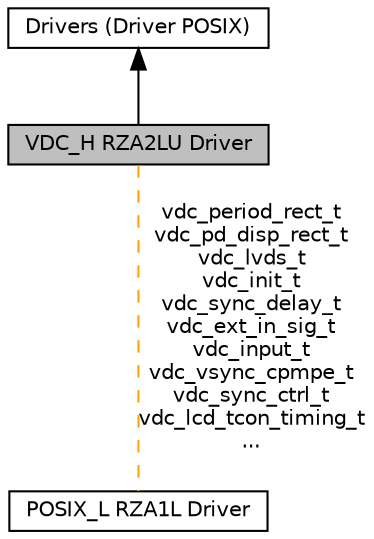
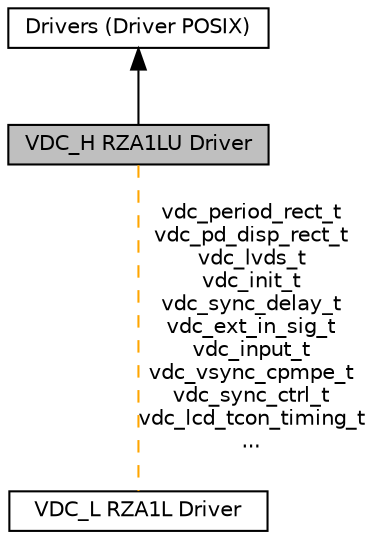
  digraph {
    rankdir=TB
    node [color=black fillcolor=white fontname=Helvetica fontsize=10 shape=box style=filled]
    edge [fontname=Helvetica fontsize=10 labelfontname=Helvetica labelfontsize=10 shape=plaintext]
    n1 [height=0.2 label="Drivers (Driver POSIX)" width=0.4]
-   n2 [fillcolor=grey75 fontcolor=black height=0.2 label="VDC_H RZA2LU Driver" width=0.4]
-   n3 [height=0.2 label="POSIX_L RZA1L Driver" width=0.4]
+   n2 [fillcolor=grey75 fontcolor=black height=0.2 label="VDC_H RZA1LU Driver" width=0.4]
+   n3 [height=0.2 label="VDC_L RZA1L Driver" width=0.4]
    n1 -> n2 [dir=back style=solid]
    n2 -> n3 [color=orange dir=none label="vdc_period_rect_t\nvdc_pd_disp_rect_t\nvdc_lvds_t\nvdc_init_t\nvdc_sync_delay_t\nvdc_ext_in_sig_t\nvdc_input_t\nvdc_vsync_cpmpe_t\nvdc_sync_ctrl_t\nvdc_lcd_tcon_timing_t\n..." style=dashed]
  }
